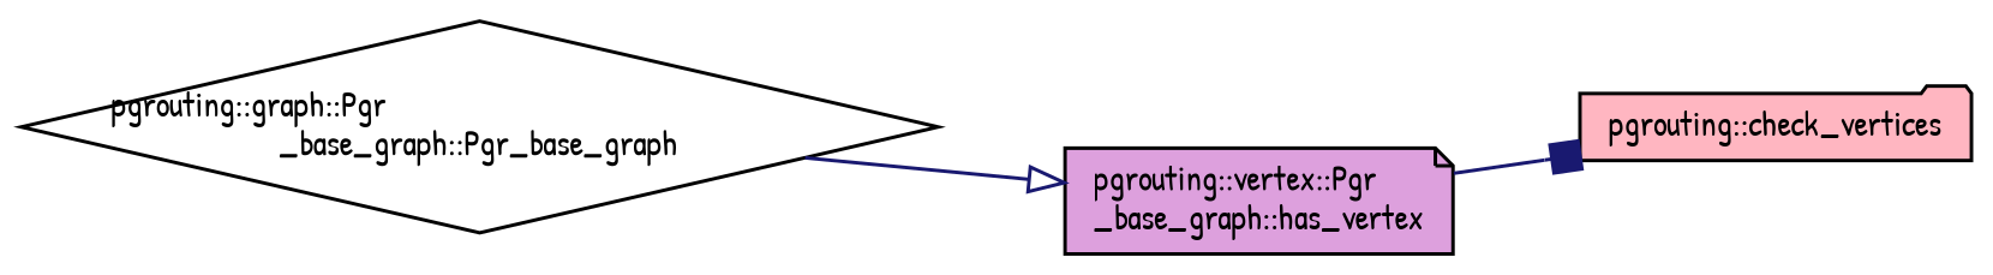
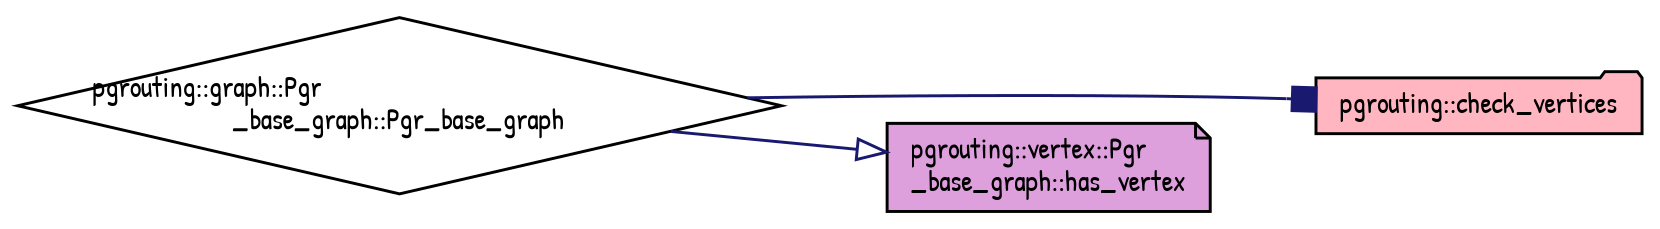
  digraph {
    fontname="Patrick Hand"
    rankdir=LR
    node [color=black fontname="Patrick Hand" fontsize=10 style=filled]
    edge [color=midnightblue fontname="Patrick Hand" fontsize=10 labelfontname=Helvetica labelfontsize=10 style=solid]
    n1 [fillcolor=white fontcolor=black height=0.2 label="pgrouting::graph::Pgr\l_base_graph::Pgr_base_graph" shape=diamond width=0.4]
    n2 [fillcolor=lightpink height=0.2 label="pgrouting::check_vertices" shape=folder width=0.4]
    n3 [fillcolor=plum height=0.2 label="pgrouting::vertex::Pgr\l_base_graph::has_vertex" shape=note width=0.4]
-   n3 -> n2 [arrowhead=box]
+   n1 -> n2 [arrowhead=box]
    n1 -> n3 [arrowhead=onormal]
  }
